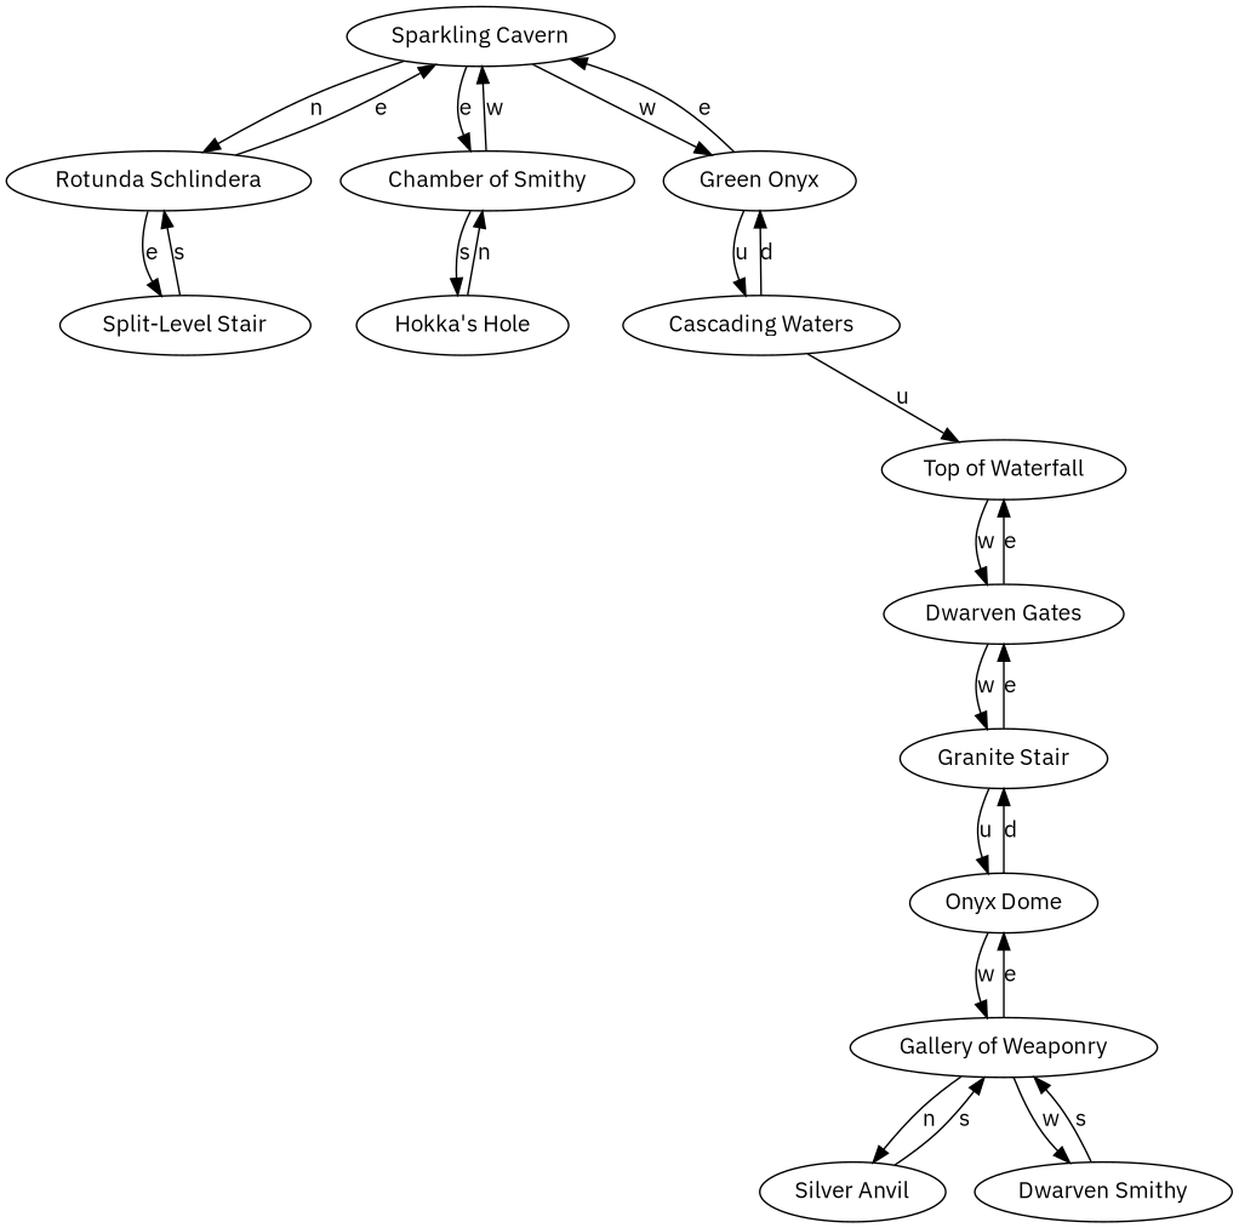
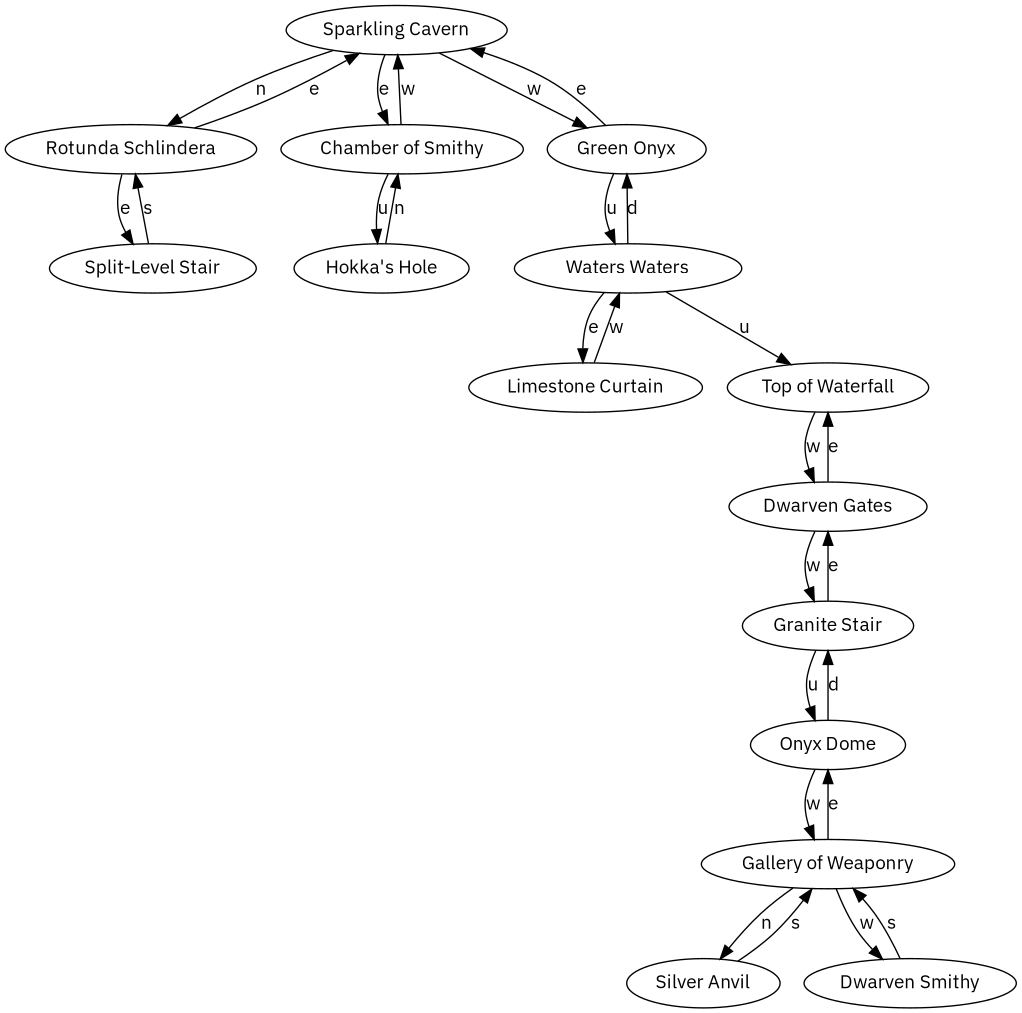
  digraph {
    fontname="IBM Plex Sans"
    node [fontname="IBM Plex Sans"]
    edge [fontname="IBM Plex Sans"]
    n1 [label="Sparkling Cavern"]
    n2 [label="Rotunda Schlindera"]
    n3 [label="Chamber of Smithy"]
    n4 [label="Green Onyx"]
    n5 [label="Split-Level Stair"]
    n6 [label="Hokka's Hole"]
-   n7 [label="Cascading Waters"]
+   n7 [label="Waters Waters"]
+   n8 [label="Limestone Curtain"]
    n9 [label="Top of Waterfall"]
    n10 [label="Dwarven Gates"]
    n11 [label="Granite Stair"]
    n12 [label="Onyx Dome"]
    n13 [label="Gallery of Weaponry"]
    n14 [label="Silver Anvil"]
    n15 [label="Dwarven Smithy"]
    n1 -> n2 [label=n]
    n1 -> n3 [label=e]
    n1 -> n4 [label=w]
    n2 -> n1 [label=e]
    n2 -> n5 [label=e]
    n3 -> n1 [label=w]
-   n3 -> n6 [label=s]
+   n3 -> n6 [label=u]
    n4 -> n1 [label=e]
    n4 -> n7 [label=u]
    n5 -> n2 [label=s]
    n6 -> n3 [label=n]
    n7 -> n4 [label=d]
+   n7 -> n8 [label=e]
    n7 -> n9 [label=u]
+   n8 -> n7 [label=w]
    n9 -> n10 [label=w]
    n10 -> n9 [label=e]
    n10 -> n11 [label=w]
    n11 -> n10 [label=e]
    n11 -> n12 [label=u]
    n12 -> n11 [label=d]
    n12 -> n13 [label=w]
    n13 -> n12 [label=e]
    n13 -> n14 [label=n]
    n13 -> n15 [label=w]
    n14 -> n13 [label=s]
    n15 -> n13 [label=s]
  }
